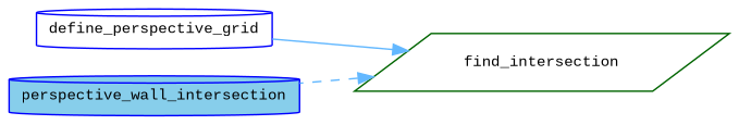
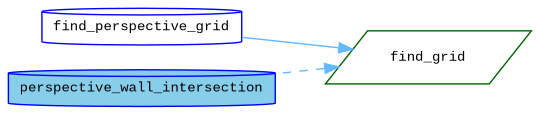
  digraph {
    fontname="Liberation Mono"
    rankdir=RL
    node [color=blue fillcolor=white fontname="Liberation Mono" fontsize=10 shape=cylinder style=filled]
    edge [color=steelblue1 dir=back fontname="Liberation Mono" fontsize=10 labelfontname=Helvetica labelfontsize=10]
-   n1 [color=darkgreen fontcolor=black height=0.2 label=find_intersection shape=parallelogram width=0.4]
-   n2 [height=0.2 label=define_perspective_grid width=0.4]
+   n1 [color=darkgreen fontcolor=black height=0.2 label=find_grid shape=parallelogram width=0.4]
+   n2 [height=0.2 label=find_perspective_grid width=0.4]
    n3 [fillcolor=skyblue height=0.2 label=perspective_wall_intersection width=0.4]
    n1 -> n2 [style=solid]
    n1 -> n3 [style=dashed]
  }
